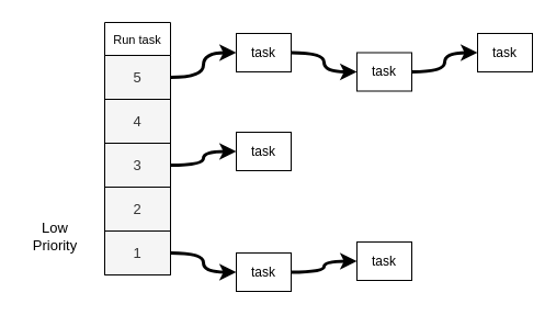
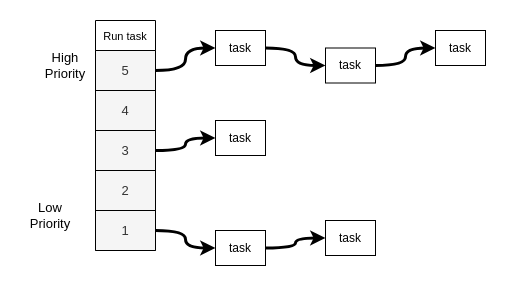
  <mxCell id="0" />
  <mxCell id="1" parent="0" />
  <mxCell id="2" value="" style="shape=table;startSize=0;container=1;collapsible=0;childLayout=tableLayout;fontSize=13;" parent="1" vertex="1"><mxGeometry x="95" y="50" width="60" height="200" as="geometry" /></mxCell>
  <mxCell id="3" value="" style="shape=tableRow;horizontal=0;startSize=0;swimlaneHead=0;swimlaneBody=0;strokeColor=inherit;top=0;left=0;bottom=0;right=0;collapsible=0;dropTarget=0;fillColor=none;points=[[0,0.5],[1,0.5]];portConstraint=eastwest;fontSize=13;" parent="2" vertex="1"><mxGeometry width="60" height="40" as="geometry" /></mxCell>
  <mxCell id="4" value="5" style="shape=partialRectangle;html=1;whiteSpace=wrap;connectable=0;strokeColor=#666666;overflow=hidden;fillColor=#f5f5f5;top=0;left=0;bottom=0;right=0;pointerEvents=1;fontSize=13;fontColor=#333333;strokeWidth=3;" parent="3" vertex="1"><mxGeometry width="60" height="40" as="geometry"><mxRectangle width="60" height="40" as="alternateBounds" /></mxGeometry></mxCell>
  <mxCell id="5" value="" style="shape=tableRow;horizontal=0;startSize=0;swimlaneHead=0;swimlaneBody=0;strokeColor=inherit;top=0;left=0;bottom=0;right=0;collapsible=0;dropTarget=0;fillColor=none;points=[[0,0.5],[1,0.5]];portConstraint=eastwest;fontSize=13;" parent="2" vertex="1"><mxGeometry y="40" width="60" height="40" as="geometry" /></mxCell>
  <mxCell id="6" value="4" style="shape=partialRectangle;html=1;whiteSpace=wrap;connectable=0;strokeColor=#666666;overflow=hidden;fillColor=#f5f5f5;top=0;left=0;bottom=0;right=0;pointerEvents=1;fontSize=13;fontColor=#333333;strokeWidth=3;" parent="5" vertex="1"><mxGeometry width="60" height="40" as="geometry"><mxRectangle width="60" height="40" as="alternateBounds" /></mxGeometry></mxCell>
  <mxCell id="7" value="" style="shape=tableRow;horizontal=0;startSize=0;swimlaneHead=0;swimlaneBody=0;strokeColor=inherit;top=0;left=0;bottom=0;right=0;collapsible=0;dropTarget=0;fillColor=none;points=[[0,0.5],[1,0.5]];portConstraint=eastwest;fontSize=13;" parent="2" vertex="1"><mxGeometry y="80" width="60" height="40" as="geometry" /></mxCell>
  <mxCell id="8" value="3" style="shape=partialRectangle;html=1;whiteSpace=wrap;connectable=0;strokeColor=#666666;overflow=hidden;fillColor=#f5f5f5;top=0;left=0;bottom=0;right=0;pointerEvents=1;fontSize=13;fontColor=#333333;" parent="7" vertex="1"><mxGeometry width="60" height="40" as="geometry"><mxRectangle width="60" height="40" as="alternateBounds" /></mxGeometry></mxCell>
  <mxCell id="9" value="" style="shape=tableRow;horizontal=0;startSize=0;swimlaneHead=0;swimlaneBody=0;strokeColor=inherit;top=0;left=0;bottom=0;right=0;collapsible=0;dropTarget=0;fillColor=none;points=[[0,0.5],[1,0.5]];portConstraint=eastwest;fontSize=13;" parent="2" vertex="1"><mxGeometry y="120" width="60" height="40" as="geometry" /></mxCell>
  <mxCell id="10" value="2" style="shape=partialRectangle;html=1;whiteSpace=wrap;connectable=0;strokeColor=#666666;overflow=hidden;fillColor=#f5f5f5;top=0;left=0;bottom=0;right=0;pointerEvents=1;fontSize=13;fontColor=#333333;" parent="9" vertex="1"><mxGeometry width="60" height="40" as="geometry"><mxRectangle width="60" height="40" as="alternateBounds" /></mxGeometry></mxCell>
  <mxCell id="11" value="" style="shape=tableRow;horizontal=0;startSize=0;swimlaneHead=0;swimlaneBody=0;strokeColor=inherit;top=0;left=0;bottom=0;right=0;collapsible=0;dropTarget=0;fillColor=none;points=[[0,0.5],[1,0.5]];portConstraint=eastwest;fontSize=13;" parent="2" vertex="1"><mxGeometry y="160" width="60" height="40" as="geometry" /></mxCell>
  <mxCell id="12" value="1" style="shape=partialRectangle;html=1;whiteSpace=wrap;connectable=0;strokeColor=#666666;overflow=hidden;fillColor=#f5f5f5;top=0;left=0;bottom=0;right=0;pointerEvents=1;fontSize=13;fontColor=#333333;" parent="11" vertex="1"><mxGeometry width="60" height="40" as="geometry"><mxRectangle width="60" height="40" as="alternateBounds" /></mxGeometry></mxCell>
+ <mxCell id="13" value="High&lt;br&gt;Priority" style="text;strokeColor=none;align=center;fillColor=none;html=1;verticalAlign=middle;whiteSpace=wrap;rounded=0;fontSize=13;" parent="1" vertex="1"><mxGeometry x="35" y="50" width="60" height="30" as="geometry" /></mxCell>
  <mxCell id="14" value="Low&lt;br&gt;Priority" style="text;strokeColor=none;align=center;fillColor=none;html=1;verticalAlign=middle;whiteSpace=wrap;rounded=0;fontSize=13;" parent="1" vertex="1"><mxGeometry x="20" y="200" width="60" height="30" as="geometry" /></mxCell>
  <mxCell id="15" style="edgeStyle=orthogonalEdgeStyle;shape=connector;rounded=0;orthogonalLoop=1;jettySize=auto;html=1;exitX=1;exitY=0.5;exitDx=0;exitDy=0;entryX=0;entryY=0.5;entryDx=0;entryDy=0;labelBackgroundColor=default;strokeColor=default;strokeWidth=3;align=center;verticalAlign=middle;fontFamily=Helvetica;fontSize=11;fontColor=default;endArrow=classic;curved=1;" parent="1" source="16" target="17" edge="1"><mxGeometry relative="1" as="geometry" /></mxCell>
  <mxCell id="16" value="task" style="rounded=0;whiteSpace=wrap;html=1;" parent="1" vertex="1"><mxGeometry x="215" y="230" width="50" height="35" as="geometry" /></mxCell>
  <mxCell id="17" value="task" style="rounded=0;whiteSpace=wrap;html=1;" parent="1" vertex="1"><mxGeometry x="325" y="220" width="50" height="35" as="geometry" /></mxCell>
  <mxCell id="18" value="task" style="rounded=0;whiteSpace=wrap;html=1;" parent="1" vertex="1"><mxGeometry x="215" y="120" width="50" height="35" as="geometry" /></mxCell>
  <mxCell id="19" style="edgeStyle=orthogonalEdgeStyle;shape=connector;rounded=0;orthogonalLoop=1;jettySize=auto;html=1;exitX=1;exitY=0.5;exitDx=0;exitDy=0;entryX=0;entryY=0.5;entryDx=0;entryDy=0;labelBackgroundColor=default;strokeColor=default;strokeWidth=3;align=center;verticalAlign=middle;fontFamily=Helvetica;fontSize=11;fontColor=default;endArrow=classic;curved=1;" parent="1" source="20" target="22" edge="1"><mxGeometry relative="1" as="geometry" /></mxCell>
  <mxCell id="20" value="task" style="rounded=0;whiteSpace=wrap;html=1;" parent="1" vertex="1"><mxGeometry x="215" y="30" width="50" height="35" as="geometry" /></mxCell>
  <mxCell id="21" style="edgeStyle=orthogonalEdgeStyle;shape=connector;rounded=0;orthogonalLoop=1;jettySize=auto;html=1;exitX=1;exitY=0.5;exitDx=0;exitDy=0;entryX=0;entryY=0.5;entryDx=0;entryDy=0;labelBackgroundColor=default;strokeColor=default;strokeWidth=3;align=center;verticalAlign=middle;fontFamily=Helvetica;fontSize=11;fontColor=default;endArrow=classic;curved=1;" parent="1" source="22" target="23" edge="1"><mxGeometry relative="1" as="geometry" /></mxCell>
  <mxCell id="22" value="task" style="rounded=0;whiteSpace=wrap;html=1;" parent="1" vertex="1"><mxGeometry x="325" y="47.5" width="50" height="35" as="geometry" /></mxCell>
  <mxCell id="23" value="task" style="rounded=0;whiteSpace=wrap;html=1;" parent="1" vertex="1"><mxGeometry x="435" y="30" width="50" height="35" as="geometry" /></mxCell>
  <mxCell id="24" style="edgeStyle=orthogonalEdgeStyle;rounded=0;orthogonalLoop=1;jettySize=auto;html=1;exitX=1;exitY=0.5;exitDx=0;exitDy=0;strokeWidth=3;curved=1;" parent="1" source="3" target="20" edge="1"><mxGeometry relative="1" as="geometry" /></mxCell>
  <mxCell id="25" style="edgeStyle=orthogonalEdgeStyle;shape=connector;rounded=0;orthogonalLoop=1;jettySize=auto;html=1;exitX=1;exitY=0.5;exitDx=0;exitDy=0;entryX=0;entryY=0.5;entryDx=0;entryDy=0;labelBackgroundColor=default;strokeColor=default;strokeWidth=3;align=center;verticalAlign=middle;fontFamily=Helvetica;fontSize=11;fontColor=default;endArrow=classic;curved=1;" parent="1" source="7" target="18" edge="1"><mxGeometry relative="1" as="geometry" /></mxCell>
  <mxCell id="26" style="edgeStyle=orthogonalEdgeStyle;shape=connector;rounded=0;orthogonalLoop=1;jettySize=auto;html=1;exitX=1;exitY=0.5;exitDx=0;exitDy=0;entryX=0;entryY=0.5;entryDx=0;entryDy=0;labelBackgroundColor=default;strokeColor=default;strokeWidth=3;align=center;verticalAlign=middle;fontFamily=Helvetica;fontSize=11;fontColor=default;endArrow=classic;curved=1;" parent="1" source="11" target="16" edge="1"><mxGeometry relative="1" as="geometry" /></mxCell>
  <mxCell id="27" value="Run task" style="shape=table;startSize=30;container=1;collapsible=0;childLayout=tableLayout;fontFamily=Helvetica;fontSize=11;fontColor=default;" vertex="1" parent="1"><mxGeometry x="95" y="20" width="60" height="230" as="geometry" /></mxCell>
  <mxCell id="28" value="" style="shape=tableRow;horizontal=0;startSize=0;swimlaneHead=0;swimlaneBody=0;strokeColor=inherit;top=0;left=0;bottom=0;right=0;collapsible=0;dropTarget=0;fillColor=none;points=[[0,0.5],[1,0.5]];portConstraint=eastwest;fontFamily=Helvetica;fontSize=11;fontColor=default;" vertex="1" parent="27"><mxGeometry y="30" width="60" height="40" as="geometry" /></mxCell>
  <mxCell id="29" value="" style="shape=partialRectangle;html=1;whiteSpace=wrap;connectable=0;strokeColor=inherit;overflow=hidden;fillColor=none;top=0;left=0;bottom=0;right=0;pointerEvents=1;fontFamily=Helvetica;fontSize=11;fontColor=default;" vertex="1" parent="28"><mxGeometry width="60" height="40" as="geometry"><mxRectangle width="60" height="40" as="alternateBounds" /></mxGeometry></mxCell>
  <mxCell id="30" value="" style="shape=tableRow;horizontal=0;startSize=0;swimlaneHead=0;swimlaneBody=0;strokeColor=inherit;top=0;left=0;bottom=0;right=0;collapsible=0;dropTarget=0;fillColor=none;points=[[0,0.5],[1,0.5]];portConstraint=eastwest;fontFamily=Helvetica;fontSize=11;fontColor=default;" vertex="1" parent="27"><mxGeometry y="70" width="60" height="40" as="geometry" /></mxCell>
  <mxCell id="31" value="" style="shape=partialRectangle;html=1;whiteSpace=wrap;connectable=0;strokeColor=inherit;overflow=hidden;fillColor=none;top=0;left=0;bottom=0;right=0;pointerEvents=1;fontFamily=Helvetica;fontSize=11;fontColor=default;" vertex="1" parent="30"><mxGeometry width="60" height="40" as="geometry"><mxRectangle width="60" height="40" as="alternateBounds" /></mxGeometry></mxCell>
  <mxCell id="32" value="" style="shape=tableRow;horizontal=0;startSize=0;swimlaneHead=0;swimlaneBody=0;strokeColor=inherit;top=0;left=0;bottom=0;right=0;collapsible=0;dropTarget=0;fillColor=none;points=[[0,0.5],[1,0.5]];portConstraint=eastwest;fontFamily=Helvetica;fontSize=11;fontColor=default;" vertex="1" parent="27"><mxGeometry y="110" width="60" height="40" as="geometry" /></mxCell>
  <mxCell id="33" value="" style="shape=partialRectangle;html=1;whiteSpace=wrap;connectable=0;strokeColor=inherit;overflow=hidden;fillColor=none;top=0;left=0;bottom=0;right=0;pointerEvents=1;fontFamily=Helvetica;fontSize=11;fontColor=default;" vertex="1" parent="32"><mxGeometry width="60" height="40" as="geometry"><mxRectangle width="60" height="40" as="alternateBounds" /></mxGeometry></mxCell>
  <mxCell id="34" value="" style="shape=tableRow;horizontal=0;startSize=0;swimlaneHead=0;swimlaneBody=0;strokeColor=inherit;top=0;left=0;bottom=0;right=0;collapsible=0;dropTarget=0;fillColor=none;points=[[0,0.5],[1,0.5]];portConstraint=eastwest;fontFamily=Helvetica;fontSize=11;fontColor=default;" vertex="1" parent="27"><mxGeometry y="150" width="60" height="40" as="geometry" /></mxCell>
  <mxCell id="35" value="" style="shape=partialRectangle;html=1;whiteSpace=wrap;connectable=0;strokeColor=inherit;overflow=hidden;fillColor=none;top=0;left=0;bottom=0;right=0;pointerEvents=1;fontFamily=Helvetica;fontSize=11;fontColor=default;" vertex="1" parent="34"><mxGeometry width="60" height="40" as="geometry"><mxRectangle width="60" height="40" as="alternateBounds" /></mxGeometry></mxCell>
  <mxCell id="36" value="" style="shape=tableRow;horizontal=0;startSize=0;swimlaneHead=0;swimlaneBody=0;strokeColor=inherit;top=0;left=0;bottom=0;right=0;collapsible=0;dropTarget=0;fillColor=none;points=[[0,0.5],[1,0.5]];portConstraint=eastwest;fontFamily=Helvetica;fontSize=11;fontColor=default;" vertex="1" parent="27"><mxGeometry y="190" width="60" height="40" as="geometry" /></mxCell>
  <mxCell id="37" value="" style="shape=partialRectangle;html=1;whiteSpace=wrap;connectable=0;strokeColor=inherit;overflow=hidden;fillColor=none;top=0;left=0;bottom=0;right=0;pointerEvents=1;fontFamily=Helvetica;fontSize=11;fontColor=default;" vertex="1" parent="36"><mxGeometry width="60" height="40" as="geometry"><mxRectangle width="60" height="40" as="alternateBounds" /></mxGeometry></mxCell>
